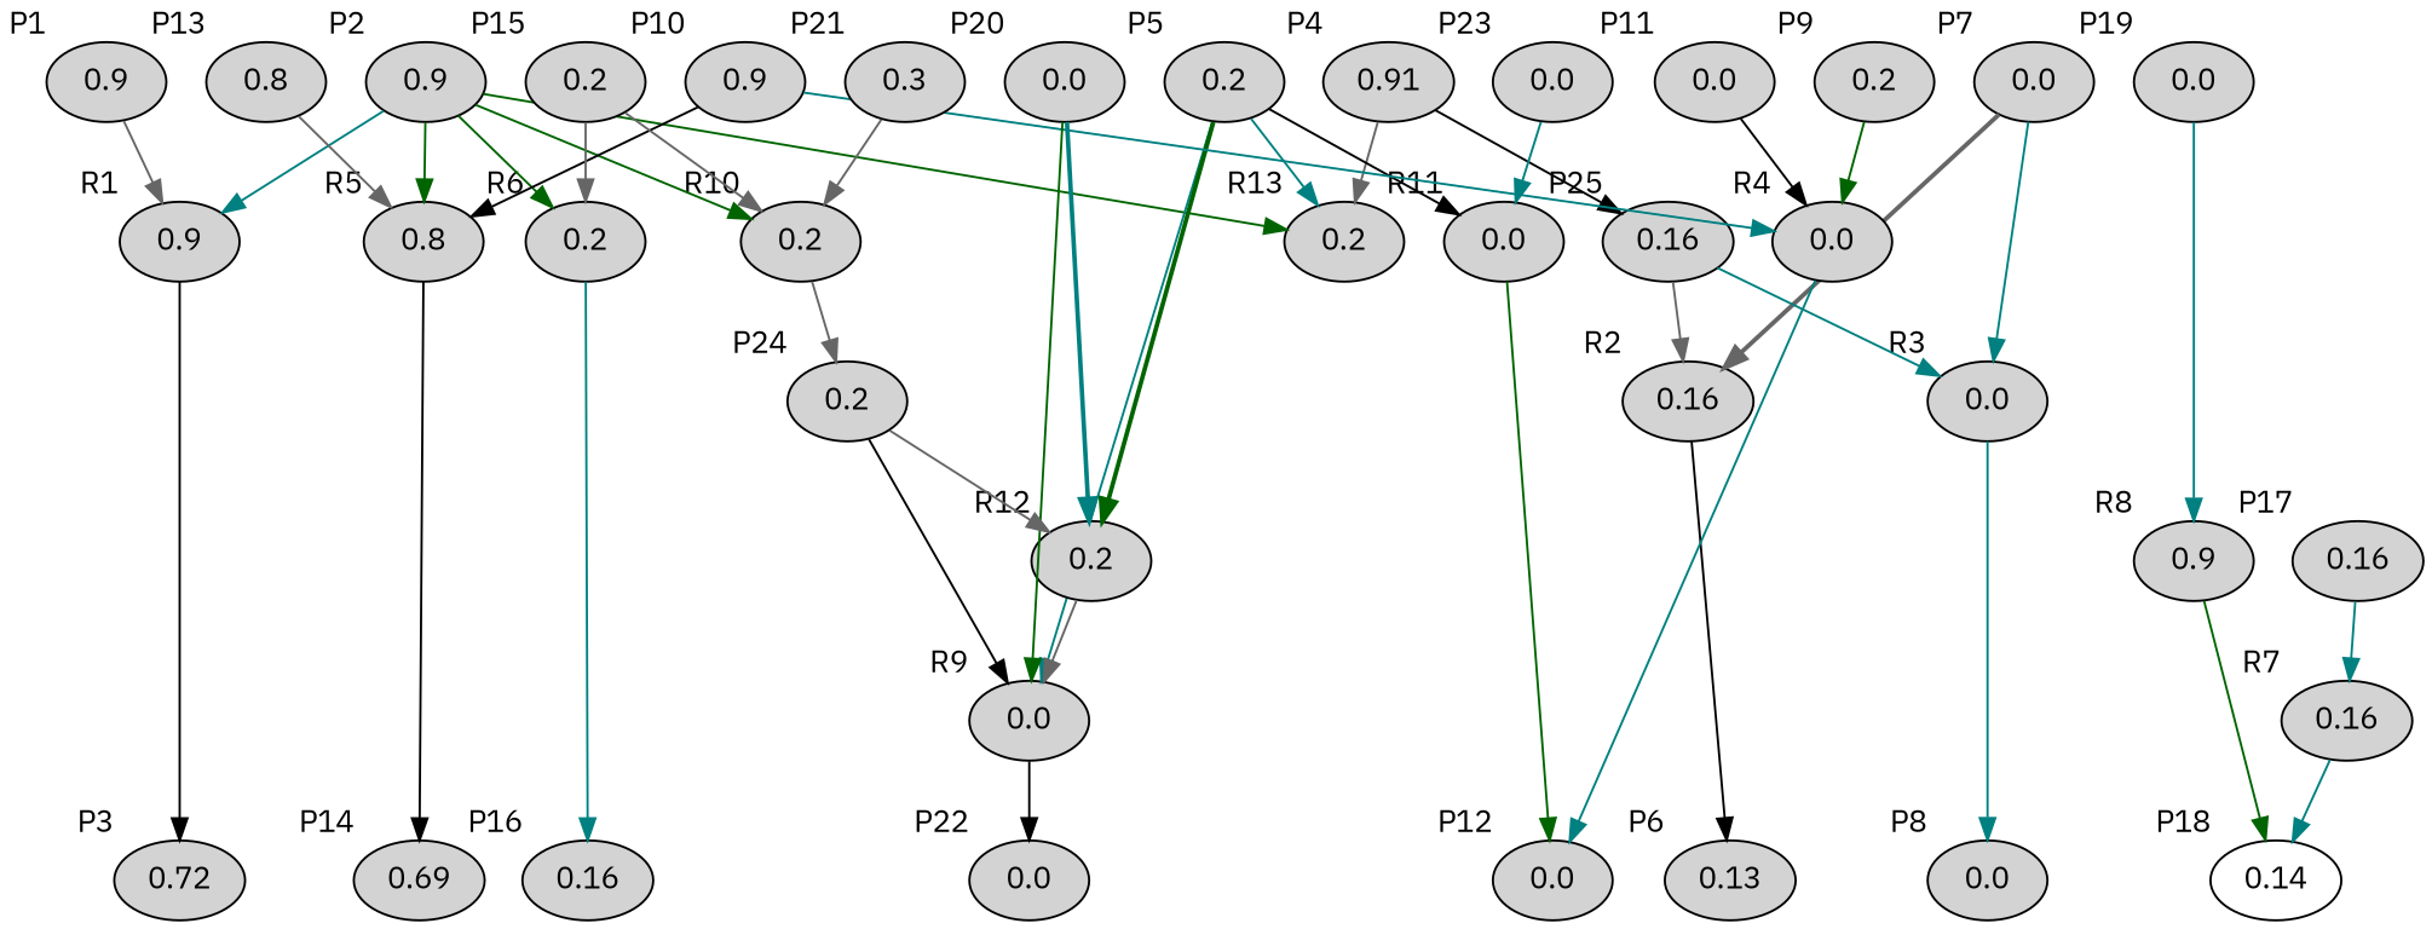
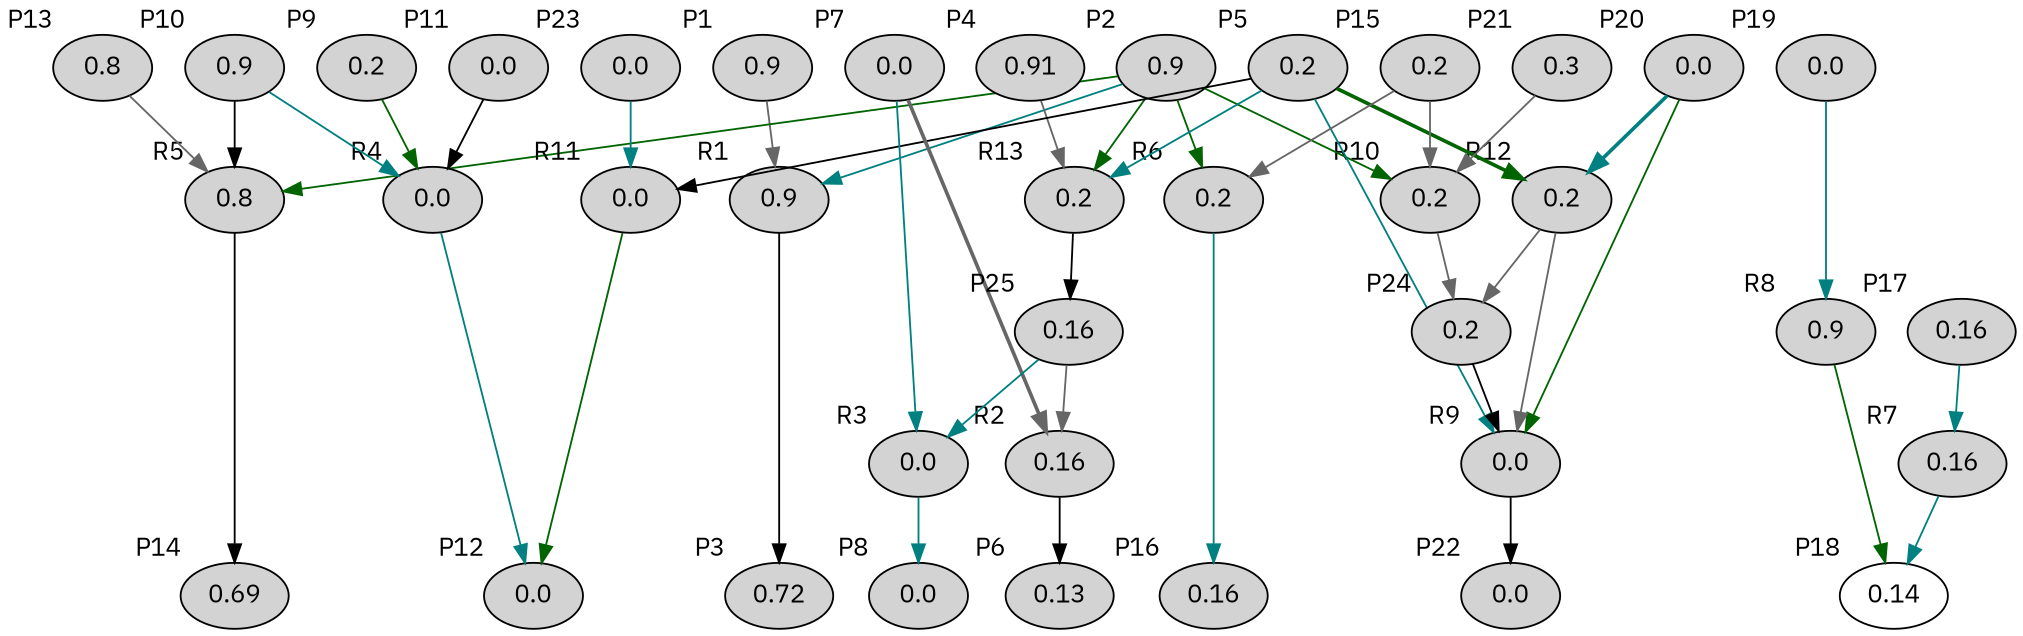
  strict digraph {
    fontname="IBM Plex Sans"
    splines=line
    node [fillcolor=lightgray fontname="IBM Plex Sans" style=filled]
    edge [color=teal fontname="IBM Plex Sans"]
    n1 [label=0.9 xlabel=P1]
    n2 [label=0.9 xlabel=P2]
    n3 [label=0.91 xlabel=P4]
    n4 [label=0.2 xlabel=P5]
    n5 [label=0.0 xlabel=P7]
    n6 [label=0.2 xlabel=P9]
    n7 [label=0.9 xlabel=P10]
    n8 [label=0.0 xlabel=P11]
    n9 [label=0.8 xlabel=P13]
    n10 [label=0.2 xlabel=P15]
    n11 [label=0.0 xlabel=P19]
    n12 [label=0.0 xlabel=P20]
    n13 [label=0.3 xlabel=P21]
    n14 [label=0.0 xlabel=P23]
    n15 [label=0.72 xlabel=P3]
    n16 [label=0.13 xlabel=P6]
    n17 [label=0.0 xlabel=P8]
    n18 [label=0.0 xlabel=P12]
    n19 [label=0.69 xlabel=P14]
    n20 [label=0.16 xlabel=P16]
    n21 [label=0.14 xlabel=P18 fillcolor="" style=""]
    n22 [label=0.0 xlabel=P22]
    n23 [label=0.9 xlabel=R1]
    n24 [label=0.8 xlabel=R5]
    n25 [label=0.2 xlabel=R6]
    n26 [label=0.2 xlabel=R10]
    n27 [label=0.2 xlabel=R13]
    n28 [label=0.0 xlabel=R9]
    n29 [label=0.0 xlabel=R11]
    n30 [label=0.2 xlabel=R12]
    n31 [label=0.16 xlabel=R2]
    n32 [label=0.0 xlabel=R3]
    n33 [label=0.0 xlabel=R4]
    n34 [label=0.9 xlabel=R8]
    n35 [label=0.2 xlabel=P24]
    n36 [label=0.16 xlabel=P25]
    n37 [label=0.16 xlabel=P17]
    n38 [label=0.16 xlabel=R7]
    subgraph sub_1 {
      rank=min
      n1
      n2
      n3
      n4
      n5
      n6
      n7
      n8
      n9
      n10
      n11
      n12
      n13
      n14
    }
    subgraph sub_2 {
      rank=max
      n15
      n16
      n17
      n18
      n19
      n20
      n21
      n22
    }
    n1 -> n23 [color=gray40]
    n2 -> n23
    n2 -> n24 [color=darkgreen]
    n2 -> n25 [color=darkgreen]
    n2 -> n26 [color=darkgreen]
    n2 -> n27 [color=darkgreen]
    n3 -> n27 [color=gray40]
    n4 -> n27
    n4 -> n28
    n4 -> n29 [color=black]
    n4 -> n30 [color=darkgreen penwidth=2]
    n5 -> n31 [color=gray40 penwidth=2]
    n5 -> n32
    n6 -> n33 [color=darkgreen]
    n7 -> n24 [color=black]
    n7 -> n33
    n8 -> n33 [color=black]
    n9 -> n24 [color=gray40]
    n10 -> n25 [color=gray40]
    n10 -> n26 [color=gray40]
    n11 -> n34
    n12 -> n28 [color=darkgreen]
    n12 -> n30 [penwidth=2]
    n13 -> n26 [color=gray40]
    n14 -> n29
    n23 -> n15 [color=black]
    n24 -> n19 [color=black]
    n25 -> n20
    n26 -> n35 [color=gray40]
-   n3 -> n36 [color=black]
+   n27 -> n36 [color=black]
    n28 -> n22 [color=black]
    n29 -> n18 [color=darkgreen]
    n30 -> n28 [color=gray40]
    n31 -> n16 [color=black]
    n32 -> n17
    n33 -> n18
    n34 -> n21 [color=darkgreen]
    n35 -> n28 [color=black]
-   n35 -> n30 [color=gray40]
+   n30 -> n35 [color=gray40]
    n36 -> n31 [color=gray40]
    n36 -> n32
    n37 -> n38
    n38 -> n21
  }
